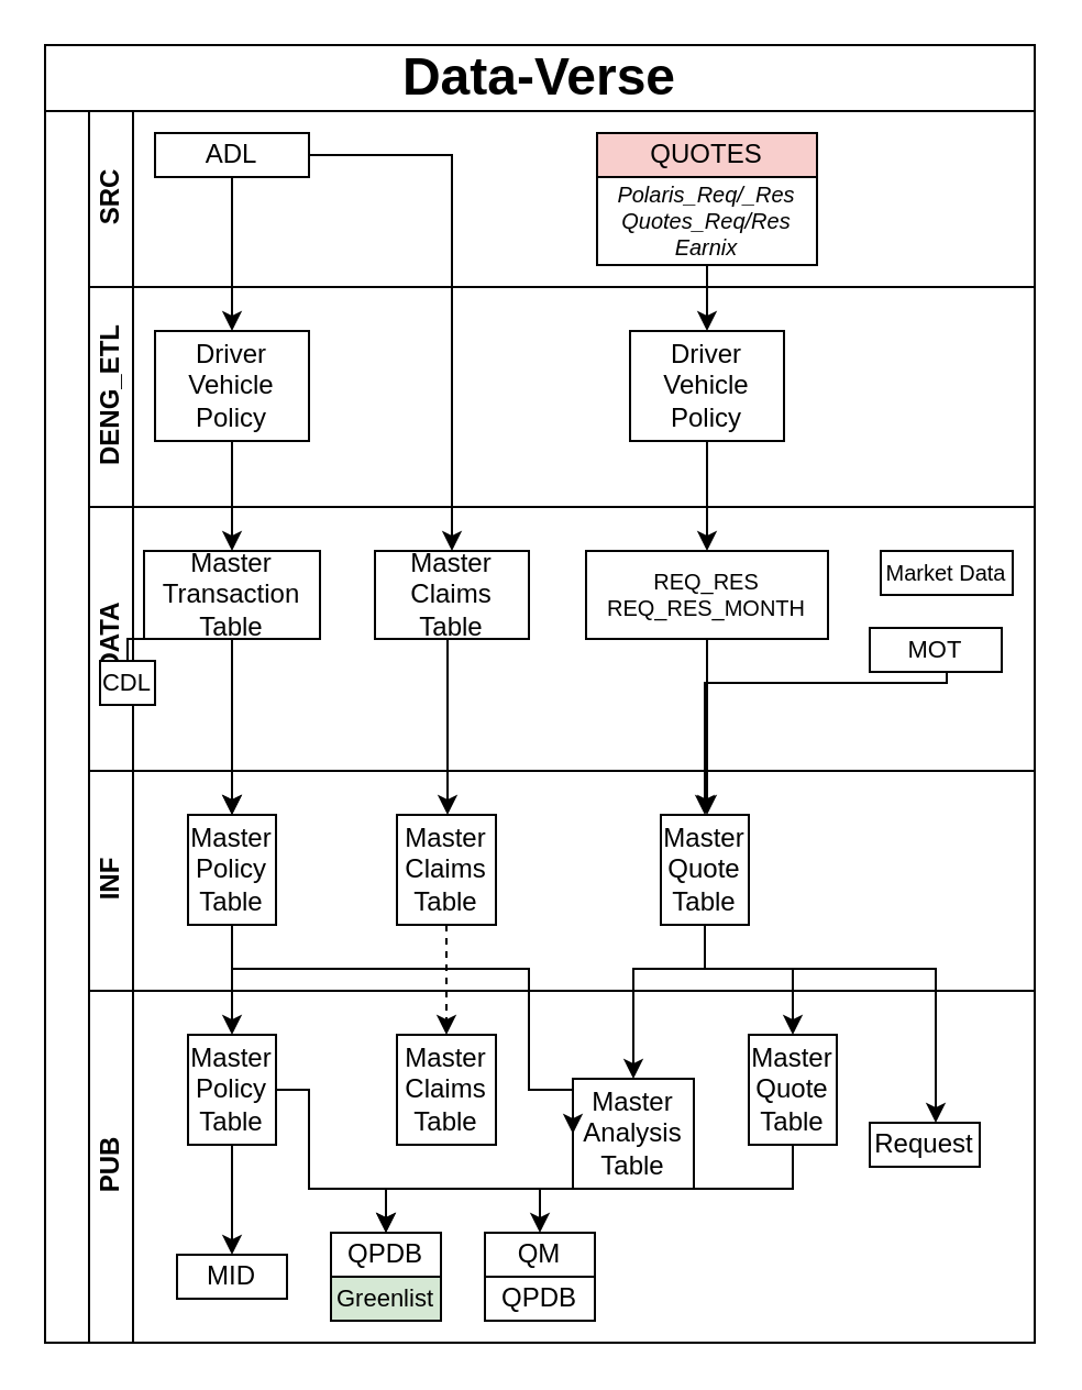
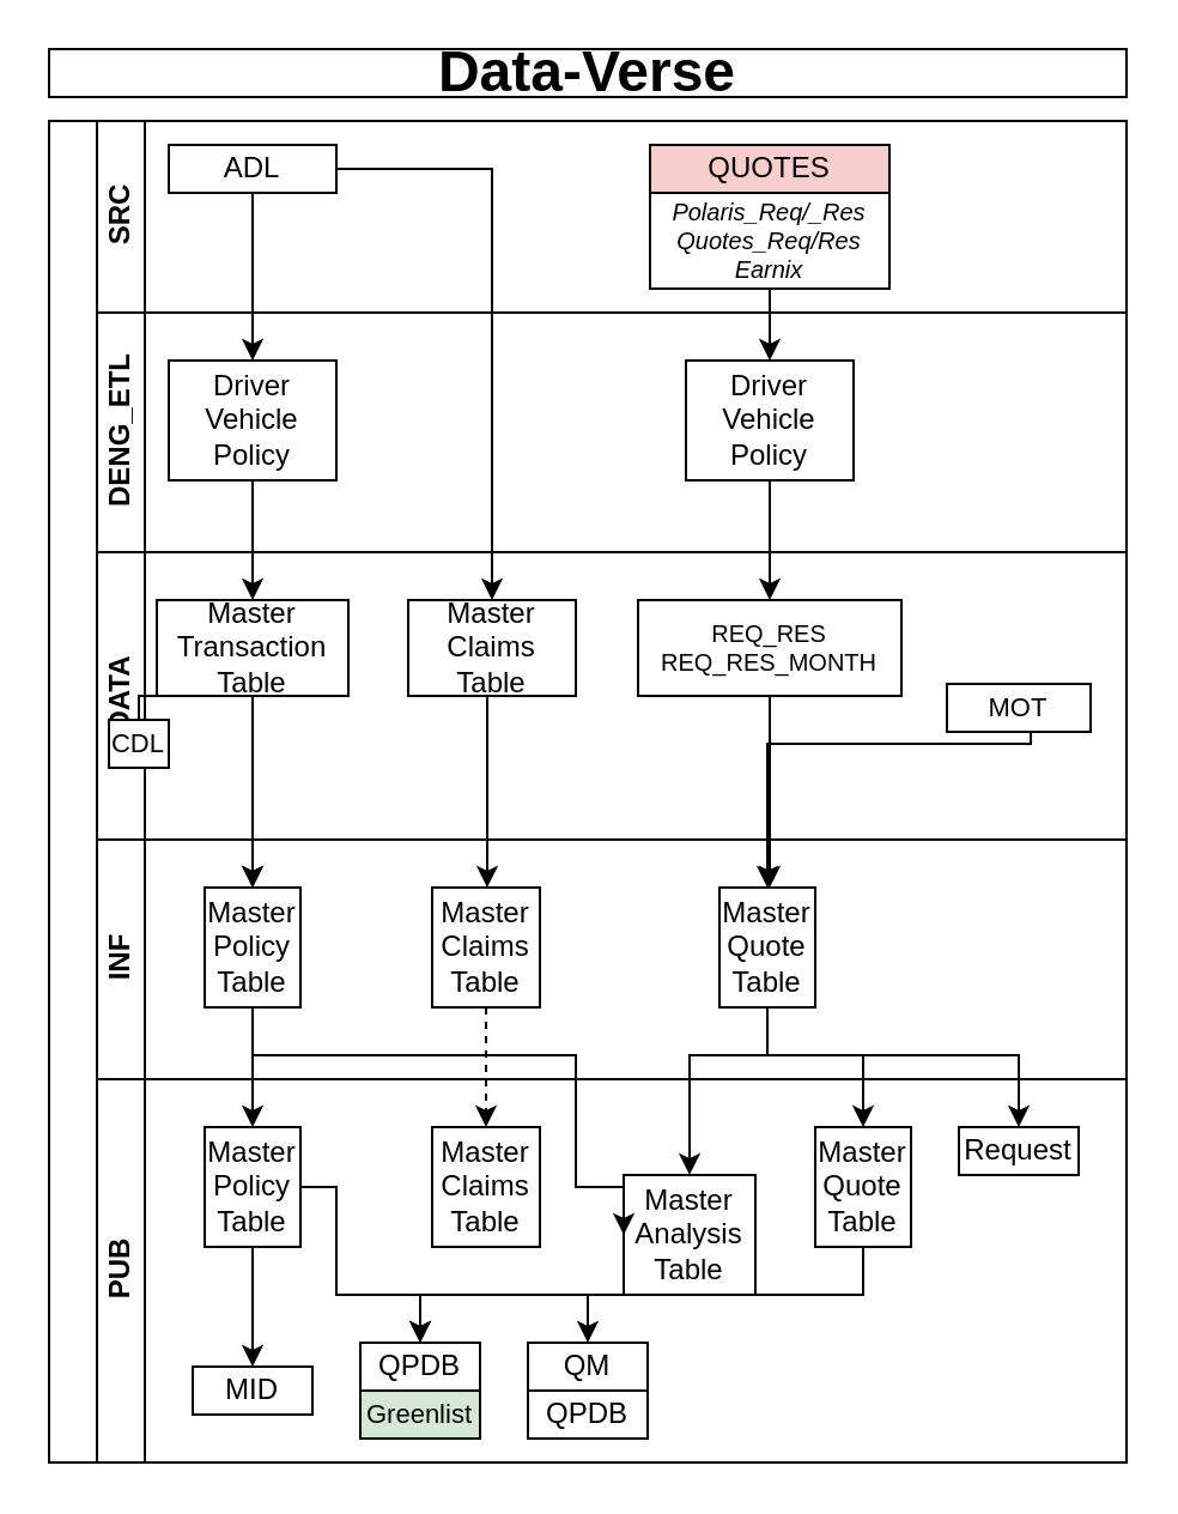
  <mxCell id="0" />
  <mxCell id="1" parent="0" />
  <mxCell id="2" value="" style="swimlane;html=1;childLayout=stackLayout;resizeParent=1;resizeParentMax=0;horizontal=0;startSize=20;horizontalStack=0;fontSize=11;" parent="1" vertex="1"><mxGeometry x="20" y="50" width="450" height="560" as="geometry" /></mxCell>
  <mxCell id="3" value="SRC" style="swimlane;html=1;startSize=20;horizontal=0;" parent="2" vertex="1"><mxGeometry x="20" width="430" height="80" as="geometry" /></mxCell>
  <mxCell id="4" value="ADL" style="rounded=0;whiteSpace=wrap;html=1;" vertex="1" parent="3"><mxGeometry x="30" y="10" width="70" height="20" as="geometry" /></mxCell>
  <mxCell id="5" value="QUOTES" style="rounded=0;whiteSpace=wrap;html=1;fontStyle=0;fillColor=#f8cecc;" vertex="1" parent="3"><mxGeometry x="231" y="10" width="100" height="20" as="geometry" /></mxCell>
  <mxCell id="6" value="Polaris_Req/_Res&lt;br style=&quot;font-size: 10px&quot;&gt;Quotes_Req/Res&lt;br&gt;Earnix" style="rounded=0;whiteSpace=wrap;html=1;fontSize=10;fontStyle=2" vertex="1" parent="3"><mxGeometry x="231" y="30" width="100" height="40" as="geometry" /></mxCell>
  <mxCell id="7" value="DENG_ETL" style="swimlane;html=1;startSize=20;horizontal=0;" parent="2" vertex="1"><mxGeometry x="20" y="80" width="430" height="100" as="geometry" /></mxCell>
  <mxCell id="8" value="Driver&lt;br&gt;Vehicle&lt;br&gt;Policy" style="rounded=0;whiteSpace=wrap;html=1;" vertex="1" parent="7"><mxGeometry x="30" y="20" width="70" height="50" as="geometry" /></mxCell>
  <mxCell id="9" value="Driver&lt;br&gt;Vehicle&lt;br&gt;Policy" style="rounded=0;whiteSpace=wrap;html=1;" vertex="1" parent="7"><mxGeometry x="246" y="20" width="70" height="50" as="geometry" /></mxCell>
  <mxCell id="10" value="DATA" style="swimlane;html=1;startSize=20;horizontal=0;" parent="2" vertex="1"><mxGeometry x="20" y="180" width="430" height="120" as="geometry" /></mxCell>
  <mxCell id="11" value="Master Transaction Table" style="rounded=0;whiteSpace=wrap;html=1;" vertex="1" parent="10"><mxGeometry x="25" y="20" width="80" height="40" as="geometry" /></mxCell>
  <mxCell id="12" value="REQ_RES&lt;br style=&quot;font-size: 10px;&quot;&gt;REQ_RES_MONTH" style="rounded=0;whiteSpace=wrap;html=1;fontSize=10;" vertex="1" parent="10"><mxGeometry x="226" y="20" width="110" height="40" as="geometry" /></mxCell>
  <mxCell id="13" value="Master Claims Table" style="rounded=0;whiteSpace=wrap;html=1;" vertex="1" parent="10"><mxGeometry x="130" y="20" width="70" height="40" as="geometry" /></mxCell>
- <mxCell id="14" value="Market Data" style="rounded=0;whiteSpace=wrap;html=1;fontSize=10;" vertex="1" parent="10"><mxGeometry x="360" y="20" width="60" height="20" as="geometry" /></mxCell>
  <mxCell id="15" value="MOT" style="rounded=0;whiteSpace=wrap;html=1;fontSize=11;" vertex="1" parent="10"><mxGeometry x="355" y="55" width="60" height="20" as="geometry" /></mxCell>
  <mxCell id="16" value="CDL" style="rounded=0;whiteSpace=wrap;html=1;fontSize=11;" vertex="1" parent="10"><mxGeometry x="5" y="70" width="25" height="20" as="geometry" /></mxCell>
  <mxCell id="17" value="" style="edgeStyle=orthogonalEdgeStyle;rounded=0;orthogonalLoop=1;jettySize=auto;html=1;" edge="1" parent="2" source="4" target="8"><mxGeometry relative="1" as="geometry" /></mxCell>
  <mxCell id="18" value="" style="edgeStyle=orthogonalEdgeStyle;rounded=0;orthogonalLoop=1;jettySize=auto;html=1;" edge="1" parent="2" source="8" target="11"><mxGeometry relative="1" as="geometry" /></mxCell>
  <mxCell id="19" style="edgeStyle=orthogonalEdgeStyle;rounded=0;orthogonalLoop=1;jettySize=auto;html=1;exitX=1;exitY=0.5;exitDx=0;exitDy=0;" edge="1" parent="2" source="4" target="13"><mxGeometry relative="1" as="geometry"><mxPoint x="140" y="105" as="sourcePoint" /></mxGeometry></mxCell>
  <mxCell id="20" value="" style="edgeStyle=orthogonalEdgeStyle;rounded=0;orthogonalLoop=1;jettySize=auto;html=1;entryX=0.5;entryY=0;entryDx=0;entryDy=0;" edge="1" parent="2" source="9" target="12"><mxGeometry relative="1" as="geometry" /></mxCell>
  <mxCell id="21" value="" style="edgeStyle=orthogonalEdgeStyle;rounded=0;orthogonalLoop=1;jettySize=auto;html=1;" edge="1" parent="2" source="11" target="24"><mxGeometry relative="1" as="geometry" /></mxCell>
  <mxCell id="22" value="" style="edgeStyle=orthogonalEdgeStyle;rounded=0;orthogonalLoop=1;jettySize=auto;html=1;" edge="1" parent="2" source="13" target="26"><mxGeometry relative="1" as="geometry"><Array as="points"><mxPoint x="183" y="250" /><mxPoint x="183" y="250" /></Array></mxGeometry></mxCell>
  <mxCell id="23" value="INF" style="swimlane;html=1;startSize=20;horizontal=0;" vertex="1" parent="2"><mxGeometry x="20" y="300" width="430" height="100" as="geometry" /></mxCell>
  <mxCell id="24" value="Master Policy Table" style="rounded=0;whiteSpace=wrap;html=1;" vertex="1" parent="23"><mxGeometry x="45" y="20" width="40" height="50" as="geometry" /></mxCell>
  <mxCell id="25" value="Master Quote Table" style="rounded=0;whiteSpace=wrap;html=1;" vertex="1" parent="23"><mxGeometry x="260" y="20" width="40" height="50" as="geometry" /></mxCell>
  <mxCell id="26" value="Master Claims Table" style="rounded=0;whiteSpace=wrap;html=1;" vertex="1" parent="23"><mxGeometry x="140" y="20" width="45" height="50" as="geometry" /></mxCell>
  <mxCell id="27" value="PUB" style="swimlane;html=1;childLayout=stackLayout;resizeParent=1;resizeParentMax=0;horizontal=0;startSize=20;horizontalStack=0;" vertex="1" parent="2"><mxGeometry x="20" y="400" width="430" height="160" as="geometry" /></mxCell>
  <mxCell id="28" value="" style="edgeStyle=orthogonalEdgeStyle;rounded=0;orthogonalLoop=1;jettySize=auto;html=1;" edge="1" parent="2" source="12" target="25"><mxGeometry relative="1" as="geometry"><Array as="points"><mxPoint x="300" y="230" /><mxPoint x="300" y="230" /></Array></mxGeometry></mxCell>
  <mxCell id="29" style="edgeStyle=orthogonalEdgeStyle;rounded=0;orthogonalLoop=1;jettySize=auto;html=1;entryX=0.5;entryY=0;entryDx=0;entryDy=0;" edge="1" parent="2" source="15" target="25"><mxGeometry relative="1" as="geometry"><Array as="points"><mxPoint x="410" y="260" /><mxPoint x="300" y="260" /></Array></mxGeometry></mxCell>
  <mxCell id="30" value="" style="edgeStyle=orthogonalEdgeStyle;rounded=0;orthogonalLoop=1;jettySize=auto;html=1;fontSize=11;" edge="1" parent="2" source="16" target="24"><mxGeometry relative="1" as="geometry"><Array as="points"><mxPoint x="85" y="240" /></Array></mxGeometry></mxCell>
  <mxCell id="31" style="edgeStyle=orthogonalEdgeStyle;rounded=0;orthogonalLoop=1;jettySize=auto;html=1;fontSize=10;" edge="1" parent="2" source="6" target="9"><mxGeometry relative="1" as="geometry" /></mxCell>
- <mxCell id="32" value="&lt;h1&gt;&lt;b&gt;Data-Verse&lt;/b&gt;&lt;/h1&gt;" style="rounded=0;whiteSpace=wrap;html=1;" vertex="1" parent="1"><mxGeometry x="20" y="20" width="450" height="30" as="geometry" /></mxCell>
+ <mxCell id="32" value="&lt;h1&gt;&lt;b&gt;Data-Verse&lt;/b&gt;&lt;/h1&gt;" style="rounded=0;whiteSpace=wrap;html=1;" vertex="1" parent="1"><mxGeometry x="20" y="20" width="450" height="20" as="geometry" /></mxCell>
  <mxCell id="33" value="PUB" style="swimlane;html=1;startSize=20;horizontal=0;" vertex="1" parent="1"><mxGeometry x="40" y="450" width="430" height="160" as="geometry" /></mxCell>
  <mxCell id="34" value="" style="edgeStyle=orthogonalEdgeStyle;rounded=0;orthogonalLoop=1;jettySize=auto;html=1;" edge="1" parent="33" source="36" target="45"><mxGeometry relative="1" as="geometry" /></mxCell>
  <mxCell id="35" style="edgeStyle=orthogonalEdgeStyle;rounded=0;orthogonalLoop=1;jettySize=auto;html=1;entryX=0.5;entryY=0;entryDx=0;entryDy=0;" edge="1" parent="33" source="36" target="43"><mxGeometry relative="1" as="geometry"><Array as="points"><mxPoint x="100" y="45" /><mxPoint x="100" y="90" /><mxPoint x="135" y="90" /></Array></mxGeometry></mxCell>
  <mxCell id="36" value="Master Policy Table" style="rounded=0;whiteSpace=wrap;html=1;" vertex="1" parent="33"><mxGeometry x="45" y="20" width="40" height="50" as="geometry" /></mxCell>
  <mxCell id="37" style="edgeStyle=orthogonalEdgeStyle;rounded=0;orthogonalLoop=1;jettySize=auto;html=1;entryX=0.5;entryY=0;entryDx=0;entryDy=0;" edge="1" parent="33" source="38" target="46"><mxGeometry relative="1" as="geometry"><Array as="points"><mxPoint x="320" y="90" /><mxPoint x="205" y="90" /></Array></mxGeometry></mxCell>
  <mxCell id="38" value="Master Quote Table" style="rounded=0;whiteSpace=wrap;html=1;" vertex="1" parent="33"><mxGeometry x="300" y="20" width="40" height="50" as="geometry" /></mxCell>
  <mxCell id="39" value="Master Claims Table" style="rounded=0;whiteSpace=wrap;html=1;" vertex="1" parent="33"><mxGeometry x="140" y="20" width="45" height="50" as="geometry" /></mxCell>
- <mxCell id="40" value="Request" style="rounded=0;whiteSpace=wrap;html=1;" vertex="1" parent="33"><mxGeometry x="355" y="60" width="50" height="20" as="geometry" /></mxCell>
+ <mxCell id="40" value="Request" style="rounded=0;whiteSpace=wrap;html=1;" vertex="1" parent="33"><mxGeometry x="360" y="20" width="50" height="20" as="geometry" /></mxCell>
  <mxCell id="41" style="edgeStyle=orthogonalEdgeStyle;rounded=0;orthogonalLoop=1;jettySize=auto;html=1;entryX=0.5;entryY=0;entryDx=0;entryDy=0;exitX=0.5;exitY=1;exitDx=0;exitDy=0;" edge="1" parent="33" source="38" target="43"><mxGeometry relative="1" as="geometry"><mxPoint x="280" y="90" as="sourcePoint" /><Array as="points"><mxPoint x="320" y="90" /><mxPoint x="135" y="90" /></Array></mxGeometry></mxCell>
  <mxCell id="42" value="Master Analysis Table" style="rounded=0;whiteSpace=wrap;html=1;" vertex="1" parent="33"><mxGeometry x="220" y="40" width="55" height="50" as="geometry" /></mxCell>
  <mxCell id="43" value="QPDB" style="rounded=0;whiteSpace=wrap;html=1;" vertex="1" parent="33"><mxGeometry x="110" y="110" width="50" height="20" as="geometry" /></mxCell>
  <mxCell id="44" value="Greenlist" style="rounded=0;whiteSpace=wrap;html=1;fontSize=11;fillColor=#d5e8d4;" vertex="1" parent="33"><mxGeometry x="110" y="130" width="50" height="20" as="geometry" /></mxCell>
  <mxCell id="45" value="MID" style="rounded=0;whiteSpace=wrap;html=1;" vertex="1" parent="33"><mxGeometry x="40" y="120" width="50" height="20" as="geometry" /></mxCell>
  <mxCell id="46" value="QM" style="rounded=0;whiteSpace=wrap;html=1;" vertex="1" parent="33"><mxGeometry x="180" y="110" width="50" height="20" as="geometry" /></mxCell>
  <mxCell id="47" value="QPDB" style="rounded=0;whiteSpace=wrap;html=1;" vertex="1" parent="33"><mxGeometry x="180" y="130" width="50" height="20" as="geometry" /></mxCell>
  <mxCell id="48" value="" style="edgeStyle=orthogonalEdgeStyle;rounded=0;orthogonalLoop=1;jettySize=auto;html=1;" edge="1" parent="1" source="24" target="36"><mxGeometry relative="1" as="geometry" /></mxCell>
  <mxCell id="49" value="" style="edgeStyle=orthogonalEdgeStyle;rounded=0;orthogonalLoop=1;jettySize=auto;html=1;" edge="1" parent="1" source="25" target="38"><mxGeometry relative="1" as="geometry"><Array as="points"><mxPoint x="320" y="440" /><mxPoint x="360" y="440" /></Array></mxGeometry></mxCell>
  <mxCell id="50" value="" style="edgeStyle=orthogonalEdgeStyle;rounded=0;orthogonalLoop=1;jettySize=auto;html=1;dashed=1;" edge="1" parent="1" source="26" target="39"><mxGeometry relative="1" as="geometry" /></mxCell>
  <mxCell id="51" style="edgeStyle=orthogonalEdgeStyle;rounded=0;orthogonalLoop=1;jettySize=auto;html=1;" edge="1" parent="1" source="25" target="40"><mxGeometry relative="1" as="geometry"><Array as="points"><mxPoint x="320" y="440" /><mxPoint x="425" y="440" /></Array></mxGeometry></mxCell>
  <mxCell id="52" style="edgeStyle=orthogonalEdgeStyle;rounded=0;orthogonalLoop=1;jettySize=auto;html=1;entryX=0.5;entryY=0;entryDx=0;entryDy=0;" edge="1" parent="1" source="25" target="42"><mxGeometry relative="1" as="geometry"><Array as="points"><mxPoint x="320" y="440" /><mxPoint x="288" y="440" /></Array></mxGeometry></mxCell>
  <mxCell id="53" style="edgeStyle=orthogonalEdgeStyle;rounded=0;orthogonalLoop=1;jettySize=auto;html=1;entryX=0;entryY=0.5;entryDx=0;entryDy=0;fontSize=11;" edge="1" parent="1" source="24" target="42"><mxGeometry relative="1" as="geometry"><Array as="points"><mxPoint x="105" y="440" /><mxPoint x="240" y="440" /><mxPoint x="240" y="495" /></Array></mxGeometry></mxCell>
